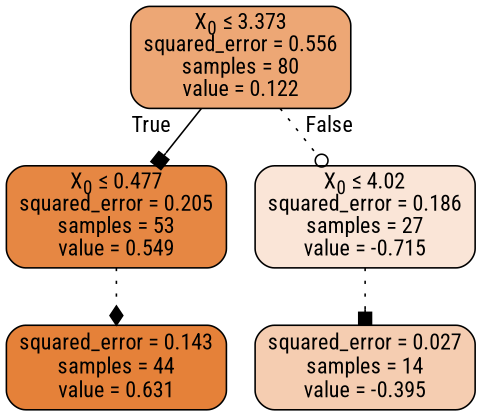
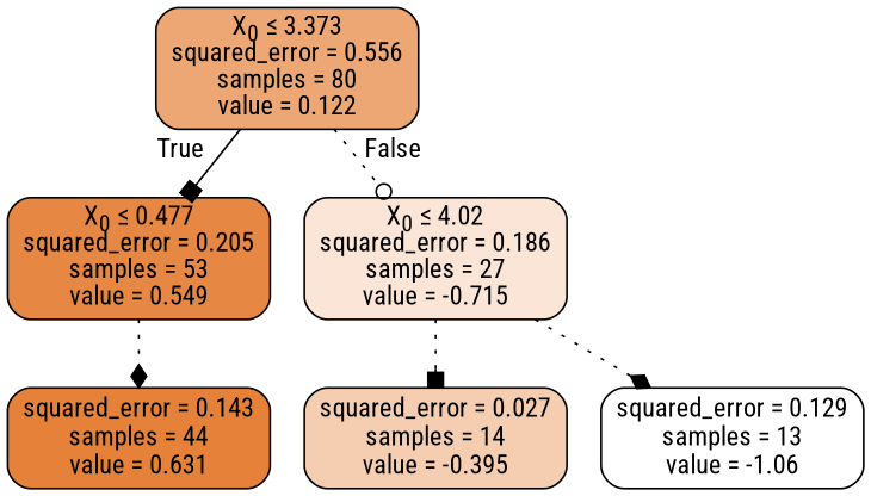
  digraph {
    fontname="Roboto Condensed"
    node [color=black fontname="Roboto Condensed" shape=box style="filled, rounded"]
    edge [arrowhead=box fontname="Roboto Condensed" style=dotted]
    n1 [fillcolor="#eda775" label=<X<SUB>0</SUB> &le; 3.373<br/>squared_error = 0.556<br/>samples = 80<br/>value = 0.122>]
    n2 [fillcolor="#e68743" label=<X<SUB>0</SUB> &le; 0.477<br/>squared_error = 0.205<br/>samples = 53<br/>value = 0.549>]
    n3 [fillcolor="#fae5d7" label=<X<SUB>0</SUB> &le; 4.02<br/>squared_error = 0.186<br/>samples = 27<br/>value = -0.715>]
    n4 [fillcolor="#e58139" label=<squared_error = 0.143<br/>samples = 44<br/>value = 0.631>]
    n5 [fillcolor="#f5cdb1" label=<squared_error = 0.027<br/>samples = 14<br/>value = -0.395>]
+   n6 [fillcolor="#ffffff" label=<squared_error = 0.129<br/>samples = 13<br/>value = -1.06>]
    n1 -> n2 [headlabel=True labelangle=45 labeldistance=2.5 style=solid]
    n1 -> n3 [arrowhead=odot headlabel=False labelangle=-45 labeldistance=2.5]
    n2 -> n4 [arrowhead=diamond]
    n3 -> n5
+   n3 -> n6 [arrowhead=diamond]
  }
